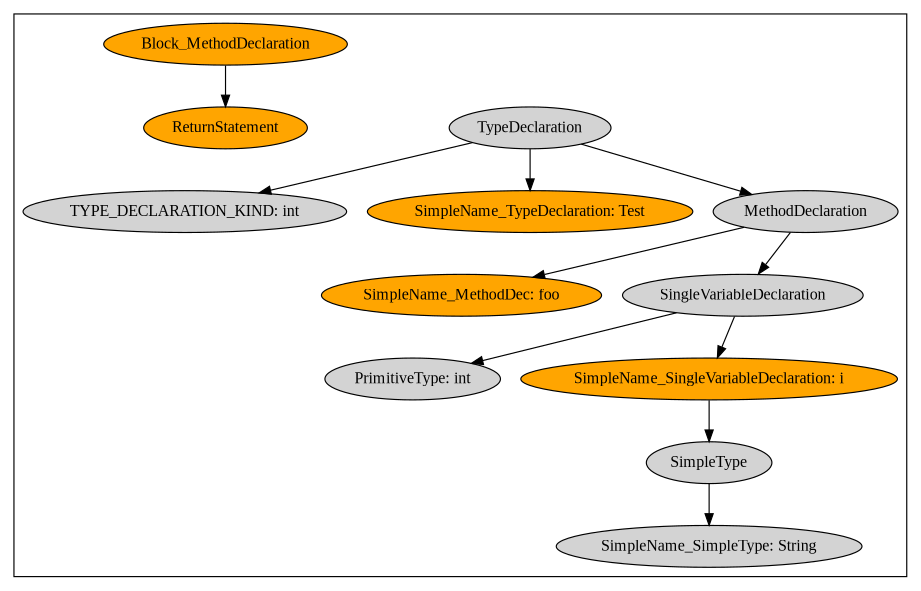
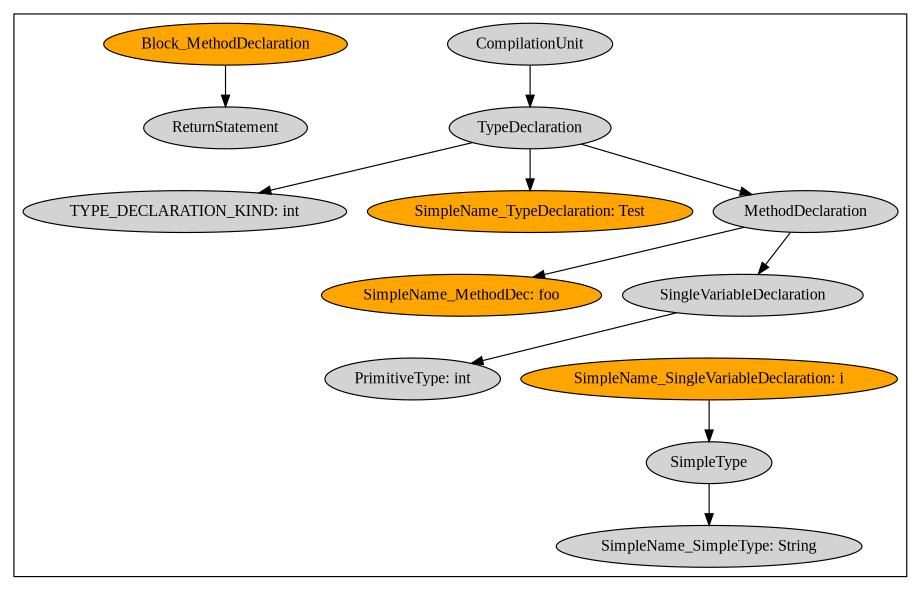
  digraph {
    fontname="Liberation Serif"
    rank=TB
    node [fillcolor=lightgray fontname="Liberation Serif" style=filled]
    edge [fontname="Liberation Serif"]
+   n1 [label=CompilationUnit]
    n2 [label=TypeDeclaration]
    n3 [label="TYPE_DECLARATION_KIND: int"]
    n4 [fillcolor=orange label="SimpleName_TypeDeclaration: Test"]
    n5 [label=MethodDeclaration]
    n6 [label=SimpleType]
    n7 [fillcolor=orange label="SimpleName_MethodDec: foo"]
    n8 [label=SingleVariableDeclaration]
    n9 [fillcolor=orange label=Block_MethodDeclaration]
    n10 [label="SimpleName_SimpleType: String"]
    n11 [label="PrimitiveType: int"]
    n12 [fillcolor=orange label="SimpleName_SingleVariableDeclaration: i"]
-   n13 [fillcolor=orange label=ReturnStatement]
+   n13 [label=ReturnStatement]
    subgraph cluster_1 {
      rank=same
+     n1
      n2
      n3
      n4
      n5
      n6
      n7
      n8
      n9
      n10
      n11
      n12
      n13
    }
+   n1 -> n2
    n2 -> n3
    n2 -> n4
    n2 -> n5
    n5 -> n7
    n5 -> n8
    n6 -> n10
    n8 -> n11
-   n8 -> n12
    n9 -> n13
    n12 -> n6
  }
